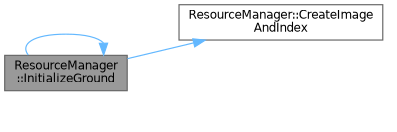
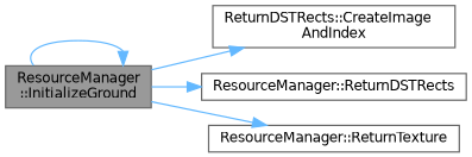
  digraph {
    rankdir=LR
    node [color=grey40 fillcolor=white fontname=Helvetica fontsize=10 shape=box style=filled]
    edge [color=steelblue1 fontname=Helvetica fontsize=10 labelfontname=Helvetica labelfontsize=10 style=solid]
    n1 [color=gray40 fillcolor=grey60 fontcolor=black height=0.2 label="ResourceManager\l::InitializeGround" width=0.4]
-   n2 [height=0.2 label="ResourceManager::CreateImage\lAndIndex" width=0.4]
+   n2 [height=0.2 label="ReturnDSTRects::CreateImage\lAndIndex" width=0.4]
+   n3 [height=0.2 label="ResourceManager::ReturnDSTRects" width=0.4]
+   n4 [height=0.2 label="ResourceManager::ReturnTexture" width=0.4]
    n1 -> n1
    n1 -> n2
+   n1 -> n3
+   n1 -> n4
  }
